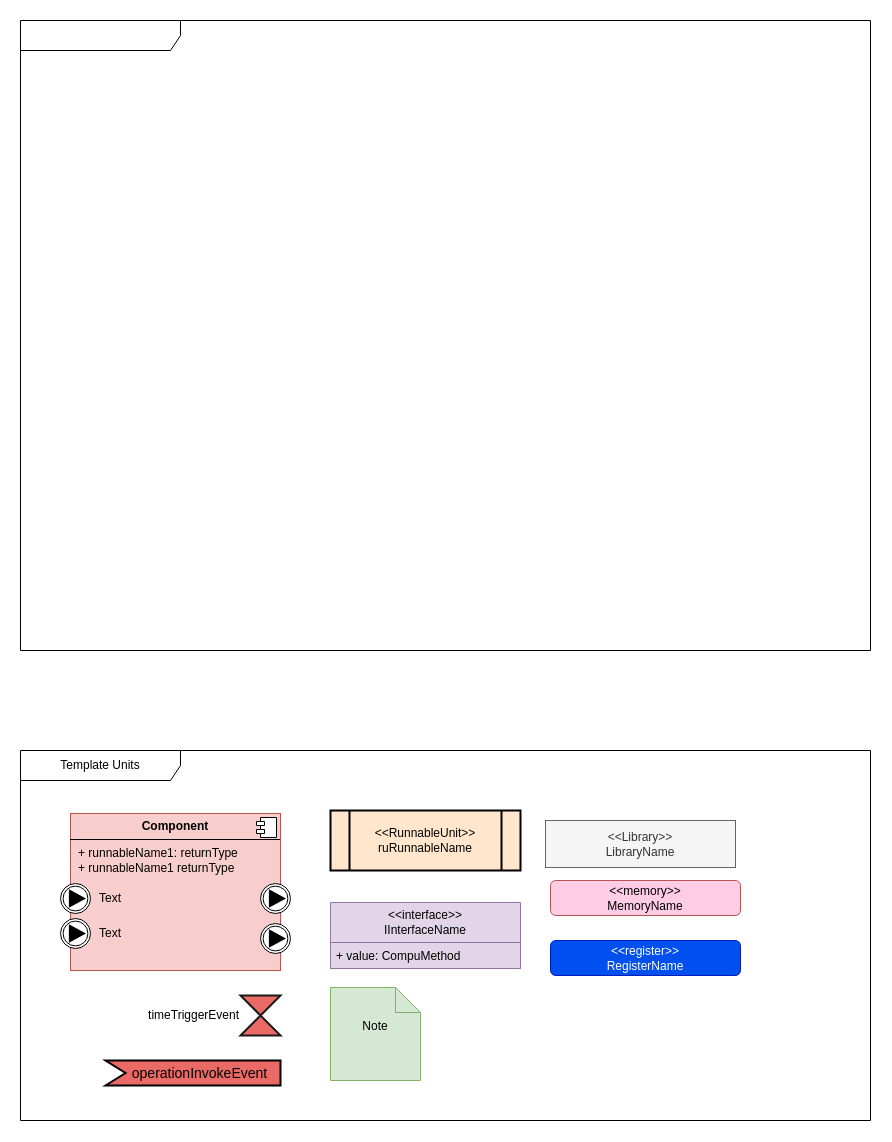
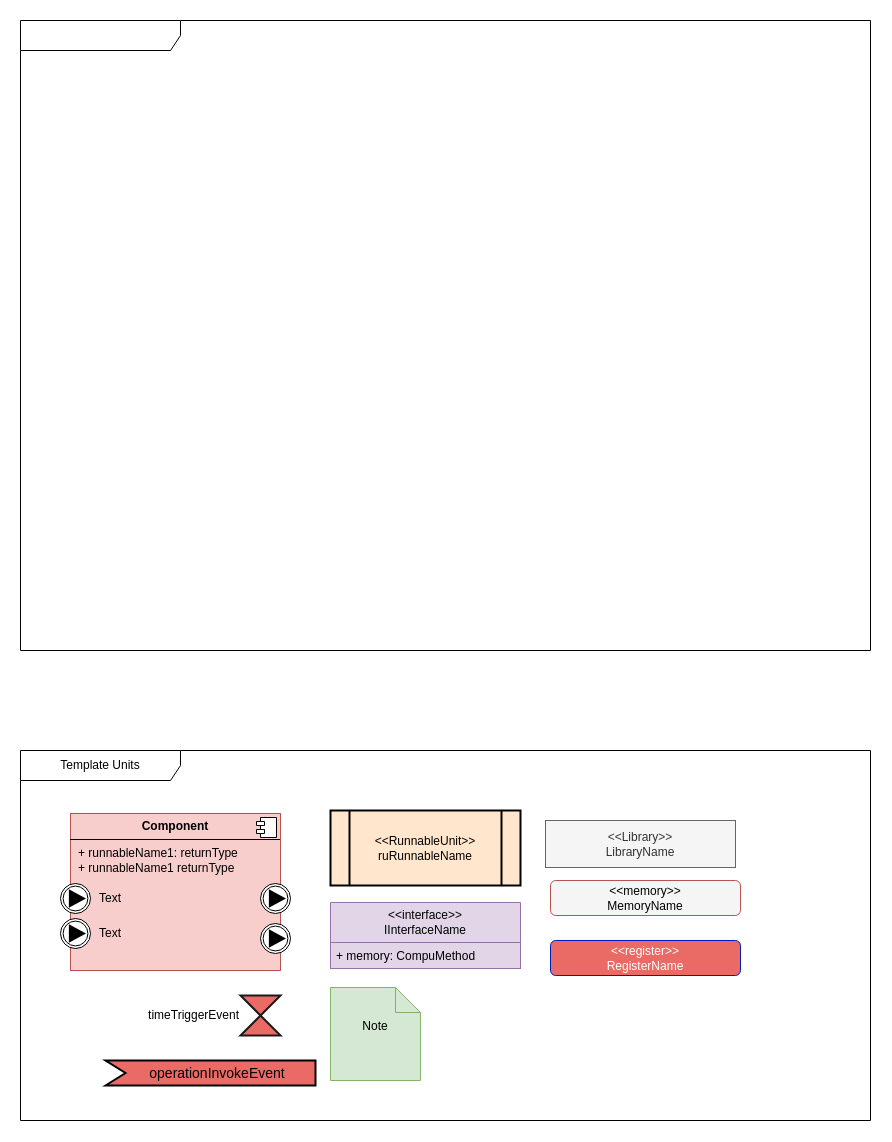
  <mxCell id="0" />
  <mxCell id="1" parent="0" />
  <mxCell id="2" value="&lt;p style=&quot;margin:0px;margin-top:6px;text-align:center;&quot;&gt;&lt;b&gt;Component&lt;/b&gt;&lt;/p&gt;&lt;hr size=&quot;1&quot; style=&quot;border-style:solid;&quot;&gt;&lt;p style=&quot;margin:0px;margin-left:8px;&quot;&gt;+ runnableName1: returnType&lt;br&gt;+ runnableName1 returnType&lt;/p&gt;" style="align=left;overflow=fill;html=1;dropTarget=0;whiteSpace=wrap;fillColor=#f8cecc;strokeColor=#b85450;" parent="1" vertex="1"><mxGeometry x="70" y="813" width="210" height="157" as="geometry" /></mxCell>
  <mxCell id="3" value="" style="shape=component;jettyWidth=8;jettyHeight=4;" parent="2" vertex="1"><mxGeometry x="1" width="20" height="20" relative="1" as="geometry"><mxPoint x="-24" y="4" as="offset" /></mxGeometry></mxCell>
  <mxCell id="4" value="" style="group" parent="1" vertex="1" connectable="0"><mxGeometry x="60" y="883" width="80" height="30" as="geometry" /></mxCell>
  <mxCell id="5" value="" style="points=[[0.145,0.145,0],[0.5,0,0],[0.855,0.145,0],[1,0.5,0],[0.855,0.855,0],[0.5,1,0],[0.145,0.855,0],[0,0.5,0]];shape=mxgraph.bpmn.event;html=1;verticalLabelPosition=bottom;labelBackgroundColor=#ffffff;verticalAlign=top;align=center;perimeter=ellipsePerimeter;outlineConnect=0;aspect=fixed;outline=throwing;symbol=signal;direction=south;strokeOpacity=100;noLabel=0;strokeColor=default;fillColor=default;fillStyle=auto;strokeWidth=1;fixedWidth=1;" parent="4" vertex="1"><mxGeometry width="30" height="30" as="geometry" /></mxCell>
  <mxCell id="6" value="Text" style="text;html=1;align=center;verticalAlign=middle;whiteSpace=wrap;rounded=0;" parent="4" vertex="1"><mxGeometry x="20" width="60" height="30" as="geometry" /></mxCell>
  <mxCell id="7" value="" style="group" parent="1" vertex="1" connectable="0"><mxGeometry x="60" y="918" width="80" height="30" as="geometry" /></mxCell>
  <mxCell id="8" value="" style="points=[[0.145,0.145,0],[0.5,0,0],[0.855,0.145,0],[1,0.5,0],[0.855,0.855,0],[0.5,1,0],[0.145,0.855,0],[0,0.5,0]];shape=mxgraph.bpmn.event;html=1;verticalLabelPosition=bottom;labelBackgroundColor=#ffffff;verticalAlign=top;align=center;perimeter=ellipsePerimeter;outlineConnect=0;aspect=fixed;outline=throwing;symbol=signal;direction=south;strokeOpacity=100;noLabel=0;strokeColor=default;fillColor=default;fillStyle=auto;strokeWidth=1;fixedWidth=1;" parent="7" vertex="1"><mxGeometry width="30" height="30" as="geometry" /></mxCell>
  <mxCell id="9" value="Text" style="text;html=1;align=center;verticalAlign=middle;whiteSpace=wrap;rounded=0;" parent="7" vertex="1"><mxGeometry x="20" width="60" height="30" as="geometry" /></mxCell>
  <mxCell id="10" value="" style="group" parent="1" vertex="1" connectable="0"><mxGeometry x="200" y="883" width="90" height="30" as="geometry" /></mxCell>
  <mxCell id="11" value="" style="points=[[0.145,0.145,0],[0.5,0,0],[0.855,0.145,0],[1,0.5,0],[0.855,0.855,0],[0.5,1,0],[0.145,0.855,0],[0,0.5,0]];shape=mxgraph.bpmn.event;html=1;verticalLabelPosition=bottom;labelBackgroundColor=#ffffff;verticalAlign=top;align=center;perimeter=ellipsePerimeter;outlineConnect=0;aspect=fixed;outline=throwing;symbol=signal;direction=south;strokeOpacity=100;noLabel=0;strokeColor=default;fillColor=default;fillStyle=auto;strokeWidth=1;fixedWidth=1;" parent="10" vertex="1"><mxGeometry x="60" width="30" height="30" as="geometry" /></mxCell>
  <mxCell id="12" value="" style="group" parent="1" vertex="1" connectable="0"><mxGeometry x="200" y="923" width="90" height="30" as="geometry" /></mxCell>
  <mxCell id="13" value="" style="points=[[0.145,0.145,0],[0.5,0,0],[0.855,0.145,0],[1,0.5,0],[0.855,0.855,0],[0.5,1,0],[0.145,0.855,0],[0,0.5,0]];shape=mxgraph.bpmn.event;html=1;verticalLabelPosition=bottom;labelBackgroundColor=#ffffff;verticalAlign=top;align=center;perimeter=ellipsePerimeter;outlineConnect=0;aspect=fixed;outline=throwing;symbol=signal;direction=south;strokeOpacity=100;noLabel=0;strokeColor=default;fillColor=default;fillStyle=auto;strokeWidth=1;fixedWidth=1;" parent="12" vertex="1"><mxGeometry x="60" width="30" height="30" as="geometry" /></mxCell>
  <mxCell id="14" value="" style="shape=umlFrame;whiteSpace=wrap;html=1;pointerEvents=0;recursiveResize=0;container=1;collapsible=0;width=160;" parent="1" vertex="1"><mxGeometry width="850" height="630" as="geometry" x="20" y="20" /></mxCell>
  <mxCell id="15" value="Template Units" style="shape=umlFrame;whiteSpace=wrap;html=1;pointerEvents=0;recursiveResize=0;container=1;collapsible=0;width=160;" parent="1" vertex="1"><mxGeometry y="750" width="850" height="370" as="geometry" x="20" /></mxCell>
  <mxCell id="16" value="Note" style="shape=note2;boundedLbl=1;whiteSpace=wrap;html=1;size=25;verticalAlign=top;align=center;fillColor=#d5e8d4;strokeColor=#82b366;" parent="15" vertex="1"><mxGeometry x="310" y="237" width="90" height="93" as="geometry" /></mxCell>
- <mxCell id="17" value="&amp;lt;&amp;lt;register&amp;gt;&amp;gt;&lt;br&gt;RegisterName" style="rounded=1;whiteSpace=wrap;html=1;fillColor=#0050ef;fontColor=#ffffff;strokeColor=#001DBC;" parent="15" vertex="1"><mxGeometry x="530" y="190" width="190" height="35" as="geometry" /></mxCell>
+ <mxCell id="17" value="&amp;lt;&amp;lt;register&amp;gt;&amp;gt;&lt;br&gt;RegisterName" style="rounded=1;whiteSpace=wrap;html=1;fillColor=#ea6b66;fontColor=#ffffff;strokeColor=#001DBC;" parent="15" vertex="1"><mxGeometry x="530" y="190" width="190" height="35" as="geometry" /></mxCell>
  <mxCell id="18" value="&amp;lt;&amp;lt;Library&amp;gt;&amp;gt;&lt;br&gt;LibraryName" style="rounded=0;whiteSpace=wrap;html=1;fillColor=#f5f5f5;fontColor=#333333;strokeColor=#666666;" parent="15" vertex="1"><mxGeometry x="525" y="70" width="190" height="47" as="geometry" /></mxCell>
- <mxCell id="19" value="&amp;lt;&amp;lt;memory&amp;gt;&amp;gt;&lt;div&gt;MemoryName&lt;/div&gt;" style="rounded=1;whiteSpace=wrap;html=1;fillColor=#FFCCE6;strokeColor=#b85450;" parent="15" vertex="1"><mxGeometry x="530" y="130" width="190" height="35" as="geometry" /></mxCell>
- <mxCell id="20" value="operationInvokeEvent" style="html=1;shape=mxgraph.infographic.ribbonSimple;notch1=20;notch2=0;align=center;verticalAlign=middle;fontSize=14;fontStyle=0;fillColor=#EA6B66;flipH=0;spacingRight=0;spacingLeft=14;whiteSpace=wrap;strokeWidth=2;" parent="15" vertex="1"><mxGeometry x="85" y="310" width="175" height="25" as="geometry" /></mxCell>
+ <mxCell id="19" value="&amp;lt;&amp;lt;memory&amp;gt;&amp;gt;&lt;div&gt;MemoryName&lt;/div&gt;" style="rounded=1;whiteSpace=wrap;html=1;fillColor=#f5f5f5;strokeColor=#b85450;" parent="15" vertex="1"><mxGeometry x="530" y="130" width="190" height="35" as="geometry" /></mxCell>
+ <mxCell id="20" value="operationInvokeEvent" style="html=1;shape=mxgraph.infographic.ribbonSimple;notch1=20;notch2=0;align=center;verticalAlign=middle;fontSize=14;fontStyle=0;fillColor=#EA6B66;flipH=0;spacingRight=0;spacingLeft=14;whiteSpace=wrap;strokeWidth=2;" parent="15" vertex="1"><mxGeometry x="85" y="310" width="210" height="25" as="geometry" /></mxCell>
  <mxCell id="21" value="timeTriggerEvent" style="shape=collate;html=1;align=right;verticalAlign=middle;labelPosition=left;verticalLabelPosition=middle;textDirection=ltr;fillColor=#EA6B66;strokeColor=#1A1A1A;strokeWidth=2;" parent="15" vertex="1"><mxGeometry x="220" y="245" width="40" height="40" as="geometry" /></mxCell>
  <mxCell id="22" value="&amp;lt;&amp;lt;interface&amp;gt;&amp;gt;&lt;div&gt;IInterfaceName&lt;/div&gt;" style="swimlane;fontStyle=0;childLayout=stackLayout;horizontal=1;startSize=40;fillColor=#e1d5e7;horizontalStack=0;resizeParent=1;resizeParentMax=0;resizeLast=0;collapsible=1;marginBottom=0;whiteSpace=wrap;html=1;strokeColor=#9673a6;" parent="15" vertex="1"><mxGeometry x="310" y="152" width="190" height="66" as="geometry" /></mxCell>
- <mxCell id="23" value="+ value: CompuMethod" style="text;strokeColor=#9673a6;fillColor=#e1d5e7;align=left;verticalAlign=top;spacingLeft=4;spacingRight=4;overflow=hidden;rotatable=0;points=[[0,0.5],[1,0.5]];portConstraint=eastwest;whiteSpace=wrap;html=1;" parent="22" vertex="1"><mxGeometry y="40" width="190" height="26" as="geometry" /></mxCell>
- <mxCell id="24" value="&amp;lt;&amp;lt;RunnableUnit&amp;gt;&amp;gt;&lt;div&gt;ruRunnableName&lt;/div&gt;" style="shape=process;whiteSpace=wrap;html=1;backgroundOutline=1;fillColor=#ffe6cc;strokeColor=#000000;strokeWidth=2;" parent="15" vertex="1"><mxGeometry x="310" y="60" width="190" height="60" as="geometry" /></mxCell>
+ <mxCell id="23" value="+ memory: CompuMethod" style="text;strokeColor=#9673a6;fillColor=#e1d5e7;align=left;verticalAlign=top;spacingLeft=4;spacingRight=4;overflow=hidden;rotatable=0;points=[[0,0.5],[1,0.5]];portConstraint=eastwest;whiteSpace=wrap;html=1;" parent="22" vertex="1"><mxGeometry y="40" width="190" height="26" as="geometry" /></mxCell>
+ <mxCell id="24" value="&amp;lt;&amp;lt;RunnableUnit&amp;gt;&amp;gt;&lt;div&gt;ruRunnableName&lt;/div&gt;" style="shape=process;whiteSpace=wrap;html=1;backgroundOutline=1;fillColor=#ffe6cc;strokeColor=#000000;strokeWidth=2;" parent="15" vertex="1"><mxGeometry x="310" y="60" width="190" height="75" as="geometry" /></mxCell>
